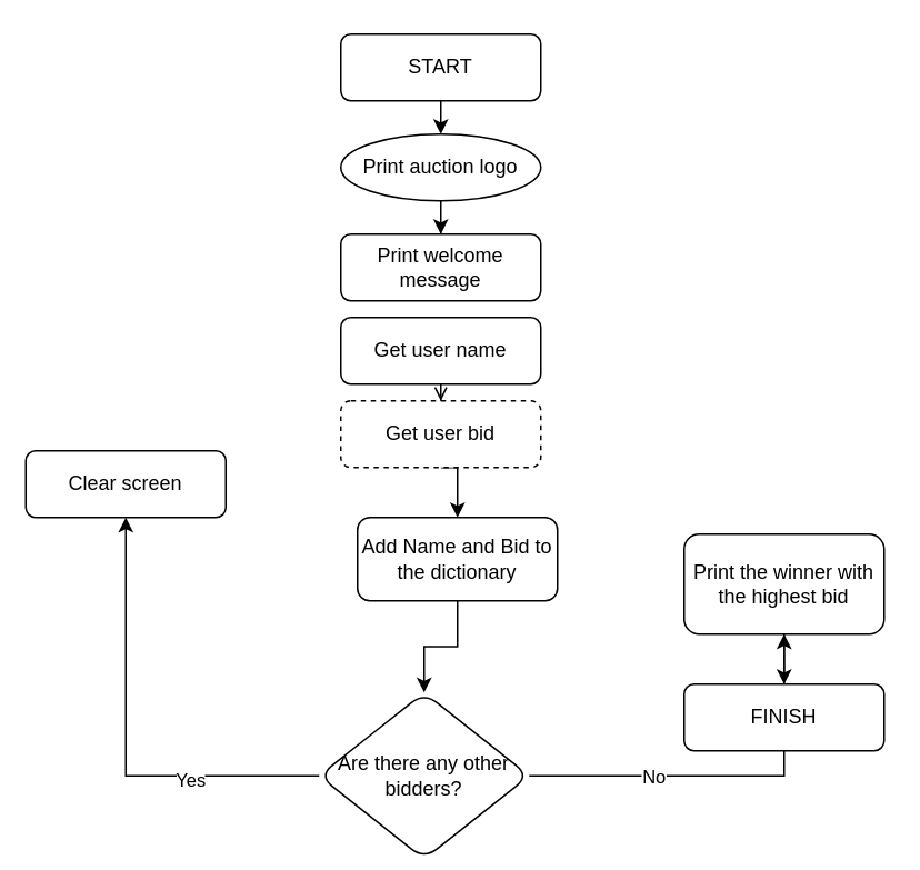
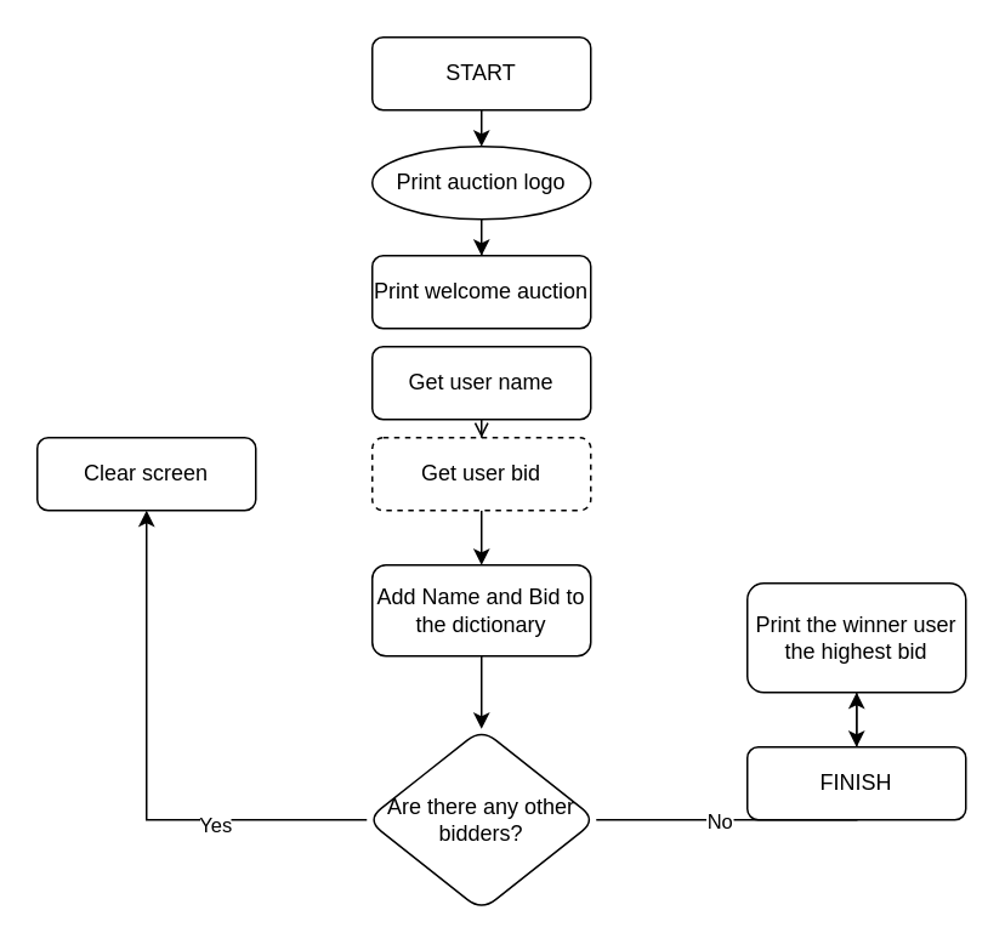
  <mxCell id="0" />
  <mxCell id="1" parent="0" />
  <mxCell id="2" style="edgeStyle=orthogonalEdgeStyle;rounded=0;orthogonalLoop=1;jettySize=auto;html=1;exitX=0.5;exitY=1;exitDx=0;exitDy=0;entryX=0.5;entryY=0;entryDx=0;entryDy=0;" edge="1" parent="1" source="3" target="5"><mxGeometry relative="1" as="geometry" /></mxCell>
  <mxCell id="3" value="START" style="rounded=1;whiteSpace=wrap;html=1;fontSize=12;glass=0;strokeWidth=1;shadow=0;" parent="1" vertex="1"><mxGeometry x="204" y="20" width="120" height="40" as="geometry" /></mxCell>
  <mxCell id="4" value="" style="edgeStyle=orthogonalEdgeStyle;rounded=0;orthogonalLoop=1;jettySize=auto;html=1;" edge="1" parent="1" source="5" target="6"><mxGeometry relative="1" as="geometry" /></mxCell>
  <mxCell id="5" value="Print auction logo" style="ellipse;whiteSpace=wrap;html=1;fontSize=12;glass=0;strokeWidth=1;shadow=0;" vertex="1" parent="1"><mxGeometry x="204" y="80" width="120" height="40" as="geometry" /></mxCell>
- <mxCell id="6" value="Print welcome message" style="rounded=1;whiteSpace=wrap;html=1;glass=0;strokeWidth=1;shadow=0;" vertex="1" parent="1"><mxGeometry x="204" y="140" width="120" height="40" as="geometry" /></mxCell>
+ <mxCell id="6" value="Print welcome auction" style="rounded=1;whiteSpace=wrap;html=1;glass=0;strokeWidth=1;shadow=0;" vertex="1" parent="1"><mxGeometry x="204" y="140" width="120" height="40" as="geometry" /></mxCell>
  <mxCell id="7" value="" style="edgeStyle=orthogonalEdgeStyle;rounded=0;orthogonalLoop=1;jettySize=auto;html=1;endArrow=open;" edge="1" parent="1" source="8" target="10"><mxGeometry relative="1" as="geometry" /></mxCell>
  <mxCell id="8" value="Get user name" style="rounded=1;whiteSpace=wrap;html=1;glass=0;strokeWidth=1;shadow=0;" vertex="1" parent="1"><mxGeometry x="204" y="190" width="120" height="40" as="geometry" /></mxCell>
  <mxCell id="9" style="edgeStyle=orthogonalEdgeStyle;rounded=0;orthogonalLoop=1;jettySize=auto;html=1;exitX=0.5;exitY=1;exitDx=0;exitDy=0;entryX=0.5;entryY=0;entryDx=0;entryDy=0;" edge="1" parent="1" source="10" target="22"><mxGeometry relative="1" as="geometry" /></mxCell>
  <mxCell id="10" value="Get user bid" style="rounded=1;whiteSpace=wrap;html=1;glass=0;strokeWidth=1;shadow=0;dashed=1;" vertex="1" parent="1"><mxGeometry x="204" y="240" width="120" height="40" as="geometry" /></mxCell>
  <mxCell id="11" value="" style="edgeStyle=orthogonalEdgeStyle;rounded=0;orthogonalLoop=1;jettySize=auto;html=1;" edge="1" parent="1" source="15" target="16"><mxGeometry relative="1" as="geometry" /></mxCell>
  <mxCell id="12" value="Yes" style="edgeLabel;html=1;align=center;verticalAlign=middle;resizable=0;points=[];" vertex="1" connectable="0" parent="11"><mxGeometry x="-0.424" y="2" relative="1" as="geometry"><mxPoint as="offset" /></mxGeometry></mxCell>
  <mxCell id="13" value="" style="edgeStyle=orthogonalEdgeStyle;rounded=0;orthogonalLoop=1;jettySize=auto;html=1;" edge="1" parent="1" source="15" target="18"><mxGeometry relative="1" as="geometry" /></mxCell>
  <mxCell id="14" value="No" style="edgeLabel;html=1;align=center;verticalAlign=middle;resizable=0;points=[];" vertex="1" connectable="0" parent="13"><mxGeometry x="-0.47" y="2" relative="1" as="geometry"><mxPoint x="11" y="2" as="offset" /></mxGeometry></mxCell>
- <mxCell id="15" value="Are there any other bidders?" style="rhombus;whiteSpace=wrap;html=1;rounded=1;glass=0;strokeWidth=1;shadow=0;" vertex="1" parent="1"><mxGeometry x="191" y="415" width="126" height="100" as="geometry" /></mxCell>
- <mxCell id="16" value="Clear screen" style="whiteSpace=wrap;html=1;rounded=1;glass=0;strokeWidth=1;shadow=0;" vertex="1" parent="1"><mxGeometry x="15" y="270" width="120" height="40" as="geometry" /></mxCell>
+ <mxCell id="15" value="Are there any other bidders?" style="rhombus;whiteSpace=wrap;html=1;rounded=1;glass=0;strokeWidth=1;shadow=0;" vertex="1" parent="1"><mxGeometry x="201" y="400" width="126" height="100" as="geometry" /></mxCell>
+ <mxCell id="16" value="Clear screen" style="whiteSpace=wrap;html=1;rounded=1;glass=0;strokeWidth=1;shadow=0;" vertex="1" parent="1"><mxGeometry x="20" y="240" width="120" height="40" as="geometry" /></mxCell>
  <mxCell id="17" value="" style="edgeStyle=orthogonalEdgeStyle;rounded=0;orthogonalLoop=1;jettySize=auto;html=1;" edge="1" parent="1" source="18" target="19"><mxGeometry relative="1" as="geometry" /></mxCell>
- <mxCell id="18" value="Print the winner with the highest bid" style="whiteSpace=wrap;html=1;rounded=1;glass=0;strokeWidth=1;shadow=0;" vertex="1" parent="1"><mxGeometry x="410" y="320" width="120" height="60" as="geometry" /></mxCell>
+ <mxCell id="18" value="Print the winner user the highest bid" style="whiteSpace=wrap;html=1;rounded=1;glass=0;strokeWidth=1;shadow=0;" vertex="1" parent="1"><mxGeometry x="410" y="320" width="120" height="60" as="geometry" /></mxCell>
  <mxCell id="19" value="FINISH" style="whiteSpace=wrap;html=1;rounded=1;glass=0;strokeWidth=1;shadow=0;" vertex="1" parent="1"><mxGeometry x="410" y="410" width="120" height="40" as="geometry" /></mxCell>
  <mxCell id="20" style="edgeStyle=orthogonalEdgeStyle;rounded=0;orthogonalLoop=1;jettySize=auto;html=1;exitX=0.5;exitY=1;exitDx=0;exitDy=0;" edge="1" parent="1" source="19" target="19"><mxGeometry relative="1" as="geometry" /></mxCell>
  <mxCell id="21" style="edgeStyle=orthogonalEdgeStyle;rounded=0;orthogonalLoop=1;jettySize=auto;html=1;exitX=0.5;exitY=1;exitDx=0;exitDy=0;entryX=0.5;entryY=0;entryDx=0;entryDy=0;" edge="1" parent="1" source="22" target="15"><mxGeometry relative="1" as="geometry" /></mxCell>
- <mxCell id="22" value="Add Name and Bid to the dictionary" style="rounded=1;whiteSpace=wrap;html=1;" vertex="1" parent="1"><mxGeometry x="214" y="310" width="120" height="50" as="geometry" /></mxCell>
+ <mxCell id="22" value="Add Name and Bid to the dictionary" style="rounded=1;whiteSpace=wrap;html=1;" vertex="1" parent="1"><mxGeometry x="204" y="310" width="120" height="50" as="geometry" /></mxCell>
